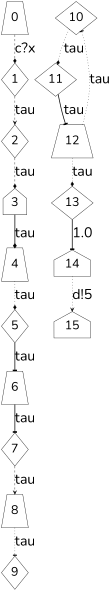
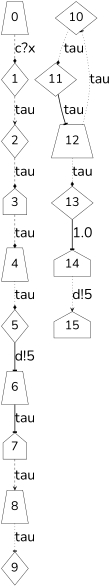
  digraph {
    fontname=Nunito
    node [fontname=Nunito fontsize=35 shape=diamond]
    edge [arrowhead=diamond fontname=Nunito fontsize=40 style=dotted]
    0 [shape=trapezium]
    1
    2
    3 [shape=house]
    4 [shape=trapezium]
    5
    6 [shape=trapezium]
-   7
+   7 [shape=house]
    8 [shape=trapezium]
    9
    10
    11
    12 [shape=trapezium]
    13
    14 [shape=house]
    15 [shape=house]
    0 -> 1 [label="c?x" style=dashed]
    1 -> 2 [arrowhead=vee label=tau style=dashed]
    2 -> 3 [label=tau style=dashed]
-   3 -> 4 [label=tau style=bold]
+   3 -> 4 [label=tau style=dashed]
    4 -> 5 [label=tau]
-   5 -> 6 [arrowhead=tee label=tau style=bold]
+   5 -> 6 [arrowhead=tee label="d!5" style=bold]
    6 -> 7 [arrowhead=tee label=tau style=bold]
    7 -> 8 [arrowhead=vee label=tau style=dashed]
    8 -> 9 [arrowhead=tee label=tau]
    10 -> 11 [label=tau]
    11 -> 12 [arrowhead=tee label=tau style=bold]
    12 -> 10 [arrowhead=tee label=tau]
    12 -> 13 [label=tau]
    13 -> 14 [arrowhead=tee label=1.0 style=bold]
    14 -> 15 [arrowhead=vee label="d!5"]
  }
